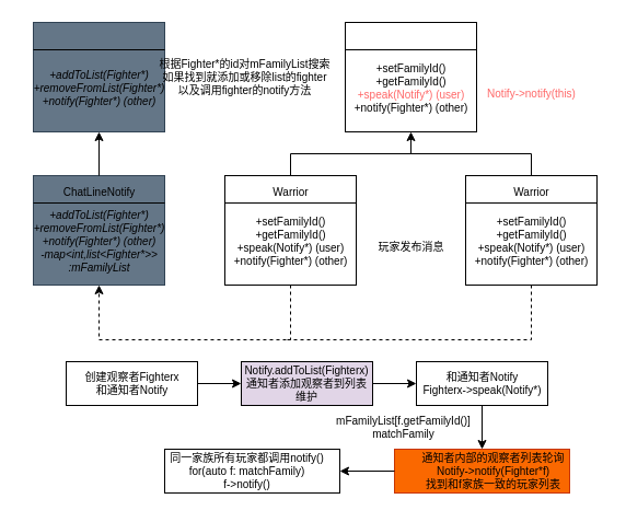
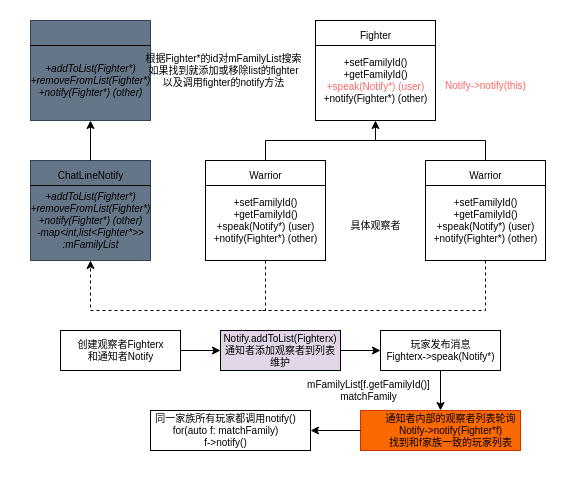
  <mxCell id="0" />
  <mxCell id="1" parent="0" />
  <mxCell id="2" value="" style="group" vertex="1" connectable="0" parent="1"><mxGeometry x="310" y="20" width="225" height="100" as="geometry" /></mxCell>
  <mxCell id="3" value="" style="whiteSpace=wrap;html=1;fontSize=10;" vertex="1" parent="2"><mxGeometry x="5" width="120" height="100" as="geometry" /></mxCell>
  <mxCell id="4" style="edgeStyle=none;html=1;exitX=0;exitY=0.25;exitDx=0;exitDy=0;entryX=1;entryY=0.25;entryDx=0;entryDy=0;fontSize=10;endArrow=none;endFill=0;" edge="1" parent="2" source="3" target="3"><mxGeometry relative="1" as="geometry" /></mxCell>
+ <mxCell id="5" value="Fighter" style="text;html=1;align=center;verticalAlign=middle;resizable=0;points=[];autosize=1;strokeColor=none;fillColor=none;fontSize=10;" vertex="1" parent="2"><mxGeometry x="40" width="50" height="30" as="geometry" /></mxCell>
  <mxCell id="6" value="+setFamilyId()&lt;br&gt;+getFamilyId()&lt;br&gt;&lt;font color=&quot;#ff6666&quot;&gt;+speak(Notify*) (user)&lt;/font&gt;&lt;br&gt;+notify(Fighter*) (other)" style="text;html=1;align=center;verticalAlign=middle;resizable=0;points=[];autosize=1;strokeColor=none;fillColor=none;fontSize=10;" vertex="1" parent="2"><mxGeometry y="30" width="130" height="60" as="geometry" /></mxCell>
  <mxCell id="7" value="&lt;font color=&quot;#ff6666&quot;&gt;Notify-&amp;gt;notify(this)&lt;/font&gt;" style="text;html=1;align=center;verticalAlign=middle;resizable=0;points=[];autosize=1;strokeColor=none;fillColor=none;fontSize=10;" vertex="1" parent="2"><mxGeometry x="125" y="50" width="100" height="30" as="geometry" /></mxCell>
  <mxCell id="8" value="" style="group" vertex="1" connectable="0" parent="1"><mxGeometry x="200" y="160" width="130" height="100" as="geometry" /></mxCell>
  <mxCell id="9" value="" style="whiteSpace=wrap;html=1;fontSize=10;" vertex="1" parent="8"><mxGeometry x="5" width="120" height="100" as="geometry" /></mxCell>
  <mxCell id="10" style="edgeStyle=none;html=1;exitX=0;exitY=0.25;exitDx=0;exitDy=0;entryX=1;entryY=0.25;entryDx=0;entryDy=0;fontSize=10;endArrow=none;endFill=0;" edge="1" parent="8" source="9" target="9"><mxGeometry relative="1" as="geometry" /></mxCell>
  <mxCell id="11" value="Warrior" style="text;html=1;align=center;verticalAlign=middle;resizable=0;points=[];autosize=1;strokeColor=none;fillColor=none;fontSize=10;" vertex="1" parent="8"><mxGeometry x="35" width="60" height="30" as="geometry" /></mxCell>
  <mxCell id="12" value="+setFamilyId()&lt;br&gt;+getFamilyId()&lt;br&gt;+speak(Notify*) (user)&lt;br&gt;+notify(Fighter*) (other)" style="text;html=1;align=center;verticalAlign=middle;resizable=0;points=[];autosize=1;strokeColor=none;fillColor=none;fontSize=10;" vertex="1" parent="8"><mxGeometry y="30" width="130" height="60" as="geometry" /></mxCell>
  <mxCell id="13" value="" style="group" vertex="1" connectable="0" parent="1"><mxGeometry x="420" y="160" width="130" height="100" as="geometry" /></mxCell>
  <mxCell id="14" value="" style="whiteSpace=wrap;html=1;fontSize=10;" vertex="1" parent="13"><mxGeometry x="5" width="120" height="100" as="geometry" /></mxCell>
  <mxCell id="15" style="edgeStyle=none;html=1;exitX=0;exitY=0.25;exitDx=0;exitDy=0;entryX=1;entryY=0.25;entryDx=0;entryDy=0;fontSize=10;endArrow=none;endFill=0;" edge="1" parent="13" source="14" target="14"><mxGeometry relative="1" as="geometry" /></mxCell>
  <mxCell id="16" value="Warrior" style="text;html=1;align=center;verticalAlign=middle;resizable=0;points=[];autosize=1;strokeColor=none;fillColor=none;fontSize=10;" vertex="1" parent="13"><mxGeometry x="35" width="60" height="30" as="geometry" /></mxCell>
  <mxCell id="17" value="+setFamilyId()&lt;br&gt;+getFamilyId()&lt;br&gt;+speak(Notify*) (user)&lt;br&gt;+notify(Fighter*) (other)" style="text;html=1;align=center;verticalAlign=middle;resizable=0;points=[];autosize=1;strokeColor=none;fillColor=none;fontSize=10;" vertex="1" parent="13"><mxGeometry y="30" width="130" height="60" as="geometry" /></mxCell>
  <mxCell id="18" style="edgeStyle=orthogonalEdgeStyle;html=1;fontSize=10;endArrow=classic;endFill=1;entryX=0.5;entryY=1;entryDx=0;entryDy=0;rounded=0;" edge="1" parent="1" source="11" target="3"><mxGeometry relative="1" as="geometry"><mxPoint x="265" y="130" as="targetPoint" /><Array as="points"><mxPoint x="265" y="140" /><mxPoint x="375" y="140" /></Array></mxGeometry></mxCell>
  <mxCell id="19" style="edgeStyle=orthogonalEdgeStyle;rounded=0;html=1;fontSize=10;endArrow=none;endFill=0;" edge="1" parent="1" source="16"><mxGeometry relative="1" as="geometry"><mxPoint x="370" y="140" as="targetPoint" /><Array as="points"><mxPoint x="485" y="140" /></Array></mxGeometry></mxCell>
- <mxCell id="20" value="玩家发布消息" style="text;html=1;align=center;verticalAlign=middle;resizable=0;points=[];autosize=1;strokeColor=none;fillColor=none;fontSize=10;" vertex="1" parent="1"><mxGeometry x="340" y="210" width="70" height="30" as="geometry" /></mxCell>
+ <mxCell id="20" value="具体观察者" style="text;html=1;align=center;verticalAlign=middle;resizable=0;points=[];autosize=1;strokeColor=none;fillColor=none;fontSize=10;" vertex="1" parent="1"><mxGeometry x="340" y="210" width="70" height="30" as="geometry" /></mxCell>
  <mxCell id="21" value="" style="group" vertex="1" connectable="0" parent="1"><mxGeometry x="20" y="20" width="140" height="100" as="geometry" /></mxCell>
  <mxCell id="22" value="" style="whiteSpace=wrap;html=1;fontSize=10;fillColor=#647687;fontColor=#ffffff;strokeColor=#314354;" vertex="1" parent="21"><mxGeometry x="10" width="120" height="100" as="geometry" /></mxCell>
  <mxCell id="23" style="edgeStyle=none;html=1;exitX=0;exitY=0.25;exitDx=0;exitDy=0;entryX=1;entryY=0.25;entryDx=0;entryDy=0;fontSize=10;endArrow=none;endFill=0;" edge="1" parent="21" source="22" target="22"><mxGeometry relative="1" as="geometry" /></mxCell>
  <mxCell id="24" value="&lt;i&gt;+addToList(Fighter*)&lt;br&gt;+removeFromList(Fighter*)&lt;br&gt;+notify(Fighter*) (other)&lt;/i&gt;" style="text;html=1;align=center;verticalAlign=middle;resizable=0;points=[];autosize=1;strokeColor=none;fillColor=none;fontSize=10;" vertex="1" parent="21"><mxGeometry y="35" width="140" height="50" as="geometry" /></mxCell>
  <mxCell id="25" value="" style="group" vertex="1" connectable="0" parent="1"><mxGeometry x="20" y="160" width="150" height="100" as="geometry" /></mxCell>
  <mxCell id="26" value="" style="whiteSpace=wrap;html=1;fontSize=10;fillColor=#647687;fontColor=#ffffff;strokeColor=#314354;" vertex="1" parent="25"><mxGeometry x="10" width="120" height="100" as="geometry" /></mxCell>
  <mxCell id="27" style="edgeStyle=none;html=1;exitX=0;exitY=0.25;exitDx=0;exitDy=0;entryX=1;entryY=0.25;entryDx=0;entryDy=0;fontSize=10;endArrow=none;endFill=0;" edge="1" parent="25" source="26" target="26"><mxGeometry relative="1" as="geometry" /></mxCell>
  <mxCell id="28" value="ChatLineNotify" style="text;html=1;align=center;verticalAlign=middle;resizable=0;points=[];autosize=1;strokeColor=none;fillColor=none;fontSize=10;" vertex="1" parent="25"><mxGeometry x="25" width="90" height="30" as="geometry" /></mxCell>
  <mxCell id="29" value="&lt;i&gt;+addToList(Fighter*)&lt;br&gt;+removeFromList(Fighter*)&lt;br&gt;+notify(Fighter*) (other)&lt;br&gt;-map&amp;lt;int,list&amp;lt;Fighter*&amp;gt;&amp;gt;&lt;br&gt;:mFamilyList&lt;br&gt;&lt;/i&gt;" style="text;html=1;align=center;verticalAlign=middle;resizable=0;points=[];autosize=1;strokeColor=none;fillColor=none;fontSize=10;" vertex="1" parent="25"><mxGeometry y="25" width="140" height="70" as="geometry" /></mxCell>
  <mxCell id="30" value="根据Fighter*的id对mFamilyList搜索&lt;br&gt;如果找到就添加或移除list的fighter&lt;br&gt;以及调用fighter的notify方法" style="text;html=1;align=center;verticalAlign=middle;resizable=0;points=[];autosize=1;strokeColor=none;fillColor=none;fontSize=10;" vertex="1" parent="1"><mxGeometry x="133" y="45" width="180" height="50" as="geometry" /></mxCell>
  <mxCell id="31" style="edgeStyle=orthogonalEdgeStyle;rounded=0;html=1;entryX=0.5;entryY=1;entryDx=0;entryDy=0;fontSize=10;endArrow=classic;endFill=1;dashed=1;" edge="1" parent="1" source="9" target="26"><mxGeometry relative="1" as="geometry"><Array as="points"><mxPoint x="265" y="310" /><mxPoint x="90" y="310" /></Array></mxGeometry></mxCell>
  <mxCell id="32" style="edgeStyle=orthogonalEdgeStyle;rounded=0;html=1;dashed=1;fontSize=10;endArrow=none;endFill=0;" edge="1" parent="1" source="14"><mxGeometry relative="1" as="geometry"><mxPoint x="260" y="310" as="targetPoint" /><Array as="points"><mxPoint x="485" y="310" /></Array></mxGeometry></mxCell>
  <mxCell id="33" style="edgeStyle=orthogonalEdgeStyle;rounded=0;html=1;entryX=0.5;entryY=1;entryDx=0;entryDy=0;fontSize=10;endArrow=classic;endFill=1;" edge="1" parent="1" source="28" target="22"><mxGeometry relative="1" as="geometry" /></mxCell>
  <mxCell id="34" value="" style="group" vertex="1" connectable="0" parent="1"><mxGeometry x="60" y="330" width="465" height="125" as="geometry" /></mxCell>
  <mxCell id="35" value="" style="whiteSpace=wrap;html=1;fontSize=10;" vertex="1" parent="34"><mxGeometry x="320" width="120" height="40" as="geometry" /></mxCell>
- <mxCell id="36" value="和通知者Notify&lt;br&gt;Fighterx-&amp;gt;speak(Notify*)" style="text;html=1;align=center;verticalAlign=middle;resizable=0;points=[];autosize=1;strokeColor=none;fillColor=none;fontSize=10;" vertex="1" parent="34"><mxGeometry x="315" width="130" height="40" as="geometry" /></mxCell>
+ <mxCell id="36" value="玩家发布消息&lt;br&gt;Fighterx-&amp;gt;speak(Notify*)" style="text;html=1;align=center;verticalAlign=middle;resizable=0;points=[];autosize=1;strokeColor=none;fillColor=none;fontSize=10;" vertex="1" parent="34"><mxGeometry x="315" width="130" height="40" as="geometry" /></mxCell>
  <mxCell id="37" value="" style="whiteSpace=wrap;html=1;fontSize=10;fillColor=#fa6800;fontColor=#000000;strokeColor=#C73500;" vertex="1" parent="34"><mxGeometry x="300" y="80" width="160" height="40" as="geometry" /></mxCell>
  <mxCell id="38" style="edgeStyle=orthogonalEdgeStyle;rounded=0;html=1;fontSize=10;endArrow=classic;endFill=1;" edge="1" parent="34" source="36" target="37"><mxGeometry relative="1" as="geometry" /></mxCell>
  <mxCell id="39" value="通知者内部的观察者列表轮询&lt;br&gt;Notify-&amp;gt;notify(Fighter*f)&lt;br&gt;找到和f家族一致的玩家列表" style="text;html=1;align=center;verticalAlign=middle;resizable=0;points=[];autosize=1;strokeColor=none;fillColor=none;fontSize=10;" vertex="1" parent="34"><mxGeometry x="315" y="75" width="150" height="50" as="geometry" /></mxCell>
  <mxCell id="40" value="" style="whiteSpace=wrap;html=1;fontSize=10;" vertex="1" parent="34"><mxGeometry width="120" height="40" as="geometry" /></mxCell>
  <mxCell id="41" value="创建观察者Fighterx&lt;br&gt;和通知者Notify" style="text;html=1;align=center;verticalAlign=middle;resizable=0;points=[];autosize=1;strokeColor=none;fillColor=none;fontSize=10;" vertex="1" parent="34"><mxGeometry x="5" width="110" height="40" as="geometry" /></mxCell>
  <mxCell id="42" style="edgeStyle=orthogonalEdgeStyle;rounded=0;html=1;exitX=1;exitY=0.5;exitDx=0;exitDy=0;entryX=0;entryY=0.5;entryDx=0;entryDy=0;fontSize=10;endArrow=classic;endFill=1;" edge="1" parent="34" source="43" target="35"><mxGeometry relative="1" as="geometry" /></mxCell>
  <mxCell id="43" value="Notify.addToList(Fighterx)&lt;br&gt;通知者添加观察者到列表维护" style="whiteSpace=wrap;html=1;fontSize=10;fillColor=#e1d5e7;" vertex="1" parent="34"><mxGeometry x="160" width="120" height="40" as="geometry" /></mxCell>
  <mxCell id="44" style="edgeStyle=orthogonalEdgeStyle;rounded=0;html=1;exitX=1;exitY=0.5;exitDx=0;exitDy=0;entryX=0;entryY=0.5;entryDx=0;entryDy=0;fontSize=10;endArrow=classic;endFill=1;" edge="1" parent="34" source="40" target="43"><mxGeometry relative="1" as="geometry" /></mxCell>
  <mxCell id="45" value="" style="whiteSpace=wrap;html=1;fontSize=10;" vertex="1" parent="34"><mxGeometry x="90" y="80" width="160" height="40" as="geometry" /></mxCell>
  <mxCell id="46" style="edgeStyle=orthogonalEdgeStyle;rounded=0;html=1;exitX=0;exitY=0.5;exitDx=0;exitDy=0;fontSize=10;endArrow=classic;endFill=1;" edge="1" parent="34" source="37" target="45"><mxGeometry relative="1" as="geometry" /></mxCell>
  <mxCell id="47" value="同一家族所有玩家都调用notify()&lt;br&gt;for(auto f: matchFamily)&lt;br style=&quot;border-color: var(--border-color);&quot;&gt;f-&amp;gt;notify()" style="text;html=1;align=center;verticalAlign=middle;resizable=0;points=[];autosize=1;strokeColor=none;fillColor=none;fontSize=10;" vertex="1" parent="34"><mxGeometry x="85" y="75" width="160" height="50" as="geometry" /></mxCell>
  <mxCell id="48" value="mFamilyList[f.getFamilyId()]&lt;br&gt;matchFamily" style="text;html=1;align=center;verticalAlign=middle;resizable=0;points=[];autosize=1;strokeColor=none;fillColor=none;fontSize=10;" vertex="1" parent="34"><mxGeometry x="233" y="40" width="150" height="40" as="geometry" /></mxCell>
